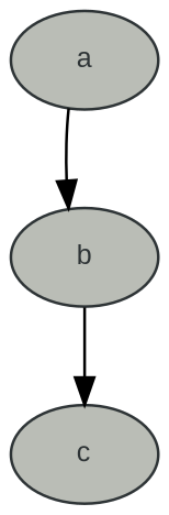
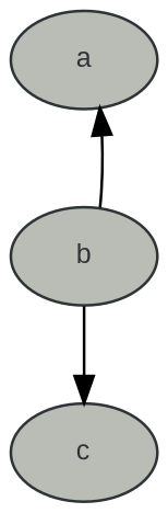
  digraph {
    splines=true
    node [color="#2e3436" fillcolor="#babdb6" fontcolor="#2e3436" fontname=Arial fontsize=10 shape=ellipse style=filled]
    n1 [label=a]
    n2 [label=b]
    n3 [label=c]
-   n1 -> n2
+   n2 -> n1
    n2 -> n3
  }
